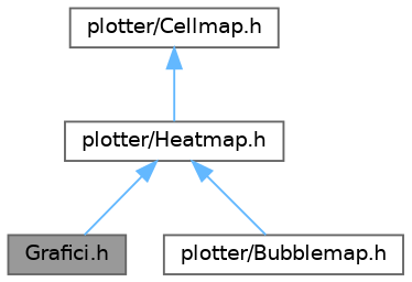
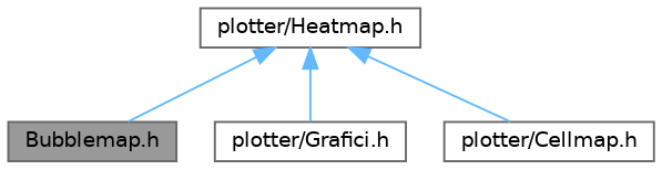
  digraph {
    node [color=grey40 fillcolor=white fontname=Helvetica fontsize=10 shape=box style=filled]
    edge [color=steelblue1 dir=back fontname=Helvetica fontsize=10 labelfontname=Helvetica labelfontsize=10 style=solid]
-   n1 [color=gray40 fillcolor=grey60 fontcolor=black height=0.2 label="Grafici.h" width=0.4]
+   n1 [color=gray40 fillcolor=grey60 fontcolor=black height=0.2 label="Bubblemap.h" width=0.4]
    n2 [height=0.2 label="plotter/Heatmap.h" width=0.4]
-   n3 [height=0.2 label="plotter/Bubblemap.h" width=0.4]
+   n3 [height=0.2 label="plotter/Grafici.h" width=0.4]
    n4 [height=0.2 label="plotter/Cellmap.h" width=0.4]
    n2 -> n1
    n2 -> n3
-   n4 -> n2
+   n2 -> n4
  }
